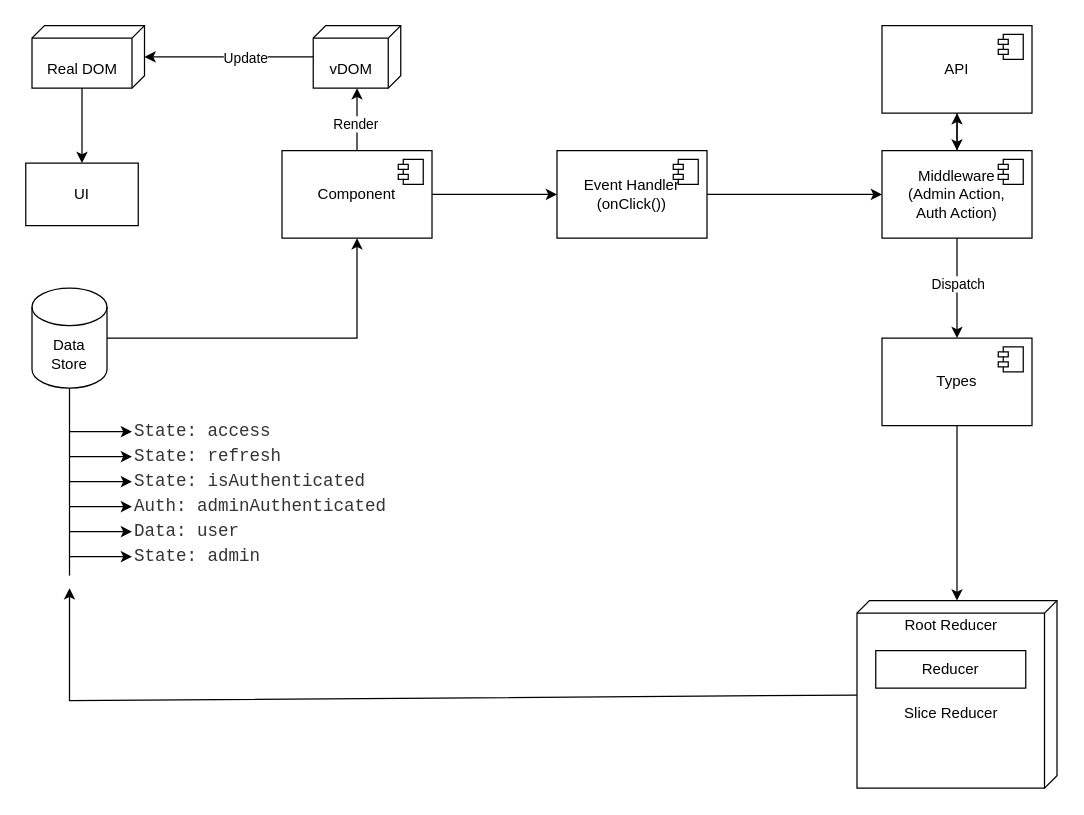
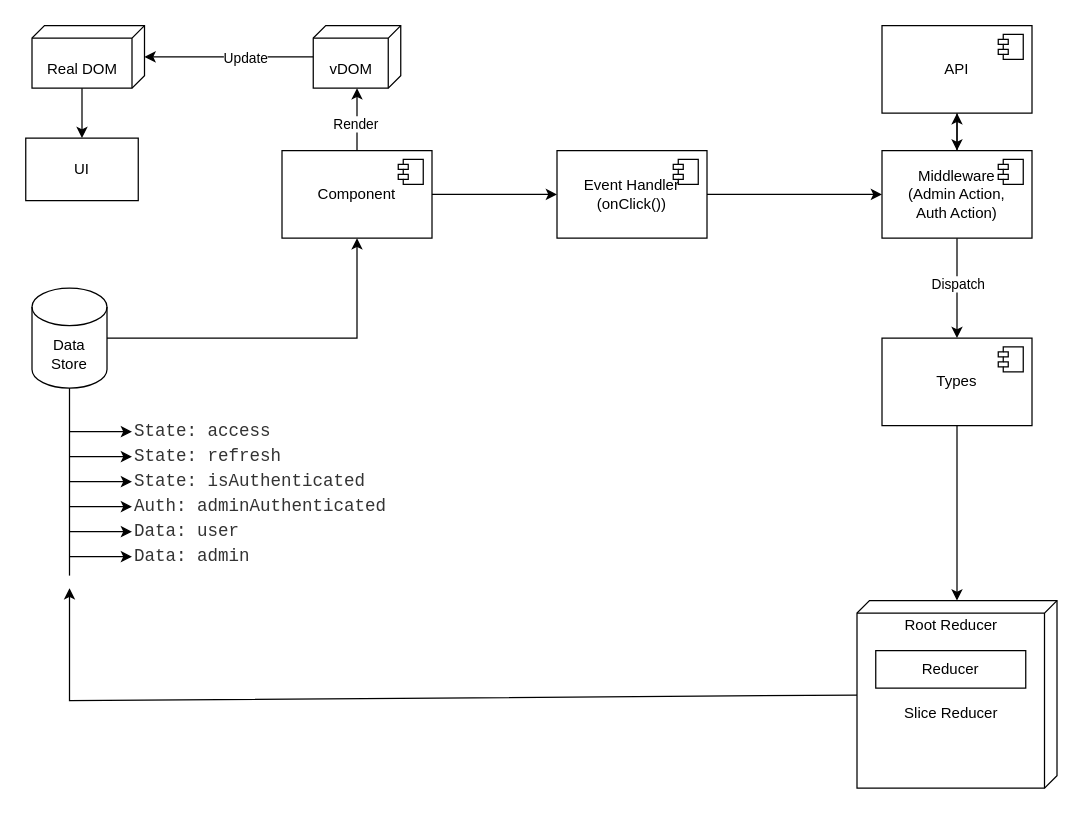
  <mxCell id="0" />
  <mxCell id="1" parent="0" />
  <mxCell id="2" value="" style="verticalAlign=top;align=left;spacingTop=8;spacingLeft=2;spacingRight=12;shape=cube;size=10;direction=south;fontStyle=4;html=1;whiteSpace=wrap;" vertex="1" parent="1"><mxGeometry x="685" y="480" width="160" height="150" as="geometry" /></mxCell>
  <mxCell id="3" style="edgeStyle=orthogonalEdgeStyle;rounded=0;orthogonalLoop=1;jettySize=auto;html=1;" edge="1" parent="1" source="4" target="32"><mxGeometry relative="1" as="geometry"><mxPoint x="285" y="180" as="targetPoint" /></mxGeometry></mxCell>
  <mxCell id="4" value="Data&lt;br&gt;Store" style="shape=cylinder3;whiteSpace=wrap;html=1;boundedLbl=1;backgroundOutline=1;size=15;" vertex="1" parent="1"><mxGeometry x="25" y="230" width="60" height="80" as="geometry" /></mxCell>
  <mxCell id="5" value="" style="endArrow=none;html=1;rounded=0;" edge="1" parent="1" target="4"><mxGeometry width="50" height="50" relative="1" as="geometry"><mxPoint x="55" y="460" as="sourcePoint" /><mxPoint x="395" y="310" as="targetPoint" /></mxGeometry></mxCell>
  <mxCell id="6" value="" style="endArrow=classic;html=1;rounded=0;" edge="1" parent="1"><mxGeometry width="50" height="50" relative="1" as="geometry"><mxPoint x="55" y="344.8" as="sourcePoint" /><mxPoint x="105" y="344.8" as="targetPoint" /></mxGeometry></mxCell>
  <mxCell id="7" value="&lt;div style=&quot;color: rgb(51, 51, 51); background-color: rgb(255, 255, 255); font-family: Consolas, &amp;quot;Courier New&amp;quot;, monospace; font-size: 14px; line-height: 19px;&quot;&gt;State: access&lt;/div&gt;" style="text;html=1;align=left;verticalAlign=middle;resizable=0;points=[];autosize=1;strokeColor=none;fillColor=none;" vertex="1" parent="1"><mxGeometry x="105" y="330" width="120" height="30" as="geometry" /></mxCell>
  <mxCell id="8" value="" style="endArrow=classic;html=1;rounded=0;" edge="1" parent="1"><mxGeometry width="50" height="50" relative="1" as="geometry"><mxPoint x="55" y="364.8" as="sourcePoint" /><mxPoint x="105" y="364.8" as="targetPoint" /></mxGeometry></mxCell>
  <mxCell id="9" value="&lt;div style=&quot;color: rgb(51, 51, 51); background-color: rgb(255, 255, 255); font-family: Consolas, &amp;quot;Courier New&amp;quot;, monospace; font-size: 14px; line-height: 19px;&quot;&gt;State: refresh&lt;/div&gt;" style="text;html=1;align=left;verticalAlign=middle;resizable=0;points=[];autosize=1;strokeColor=none;fillColor=none;" vertex="1" parent="1"><mxGeometry x="105" y="350" width="130" height="30" as="geometry" /></mxCell>
  <mxCell id="10" value="" style="endArrow=classic;html=1;rounded=0;" edge="1" parent="1"><mxGeometry width="50" height="50" relative="1" as="geometry"><mxPoint x="55" y="384.8" as="sourcePoint" /><mxPoint x="105" y="384.8" as="targetPoint" /></mxGeometry></mxCell>
  <mxCell id="11" value="&lt;div style=&quot;color: rgb(51, 51, 51); background-color: rgb(255, 255, 255); font-family: Consolas, &amp;quot;Courier New&amp;quot;, monospace; font-size: 14px; line-height: 19px;&quot;&gt;State: isAuthenticated&lt;/div&gt;" style="text;html=1;align=left;verticalAlign=middle;resizable=0;points=[];autosize=1;strokeColor=none;fillColor=none;" vertex="1" parent="1"><mxGeometry x="105" y="370" width="190" height="30" as="geometry" /></mxCell>
  <mxCell id="12" value="" style="endArrow=classic;html=1;rounded=0;" edge="1" parent="1"><mxGeometry width="50" height="50" relative="1" as="geometry"><mxPoint x="55" y="404.8" as="sourcePoint" /><mxPoint x="105" y="404.8" as="targetPoint" /></mxGeometry></mxCell>
  <mxCell id="13" value="&lt;div style=&quot;color: rgb(51, 51, 51); background-color: rgb(255, 255, 255); font-family: Consolas, &amp;quot;Courier New&amp;quot;, monospace; font-size: 14px; line-height: 19px;&quot;&gt;Auth: adminAuthenticated&lt;/div&gt;" style="text;html=1;align=left;verticalAlign=middle;resizable=0;points=[];autosize=1;strokeColor=none;fillColor=none;" vertex="1" parent="1"><mxGeometry x="105" y="390" width="220" height="30" as="geometry" /></mxCell>
  <mxCell id="14" value="" style="endArrow=classic;html=1;rounded=0;" edge="1" parent="1"><mxGeometry width="50" height="50" relative="1" as="geometry"><mxPoint x="55" y="424.8" as="sourcePoint" /><mxPoint x="105" y="424.8" as="targetPoint" /></mxGeometry></mxCell>
  <mxCell id="15" value="" style="endArrow=classic;html=1;rounded=0;" edge="1" parent="1"><mxGeometry width="50" height="50" relative="1" as="geometry"><mxPoint x="55" y="444.8" as="sourcePoint" /><mxPoint x="105" y="444.8" as="targetPoint" /></mxGeometry></mxCell>
  <mxCell id="16" value="Root Reducer" style="text;html=1;align=center;verticalAlign=middle;resizable=0;points=[];autosize=1;strokeColor=none;fillColor=none;" vertex="1" parent="1"><mxGeometry x="710" y="485" width="100" height="30" as="geometry" /></mxCell>
  <mxCell id="17" value="Reducer" style="whiteSpace=wrap;html=1;" vertex="1" parent="1"><mxGeometry x="700" y="520" width="120" height="30" as="geometry" /></mxCell>
  <mxCell id="18" value="Slice Reducer" style="text;html=1;align=center;verticalAlign=middle;resizable=0;points=[];autosize=1;strokeColor=none;fillColor=none;" vertex="1" parent="1"><mxGeometry x="710" y="555" width="100" height="30" as="geometry" /></mxCell>
  <mxCell id="19" value="" style="endArrow=classic;html=1;rounded=0;" edge="1" parent="1" source="2"><mxGeometry width="50" height="50" relative="1" as="geometry"><mxPoint x="662.53" y="550.48" as="sourcePoint" /><mxPoint x="55" y="470" as="targetPoint" /><Array as="points"><mxPoint x="55" y="560" /></Array></mxGeometry></mxCell>
  <mxCell id="20" value="&lt;div style=&quot;color: rgb(51, 51, 51); background-color: rgb(255, 255, 255); font-family: Consolas, &amp;quot;Courier New&amp;quot;, monospace; font-size: 14px; line-height: 19px;&quot;&gt;Data: user&lt;/div&gt;" style="text;html=1;align=left;verticalAlign=middle;resizable=0;points=[];autosize=1;strokeColor=none;fillColor=none;" vertex="1" parent="1"><mxGeometry x="105" y="410" width="110" height="30" as="geometry" /></mxCell>
- <mxCell id="21" value="&lt;div style=&quot;color: rgb(51, 51, 51); background-color: rgb(255, 255, 255); font-family: Consolas, &amp;quot;Courier New&amp;quot;, monospace; font-size: 14px; line-height: 19px;&quot;&gt;State: admin&lt;/div&gt;" style="text;html=1;align=left;verticalAlign=middle;resizable=0;points=[];autosize=1;strokeColor=none;fillColor=none;" vertex="1" parent="1"><mxGeometry x="105" y="430" width="120" height="30" as="geometry" /></mxCell>
+ <mxCell id="21" value="&lt;div style=&quot;color: rgb(51, 51, 51); background-color: rgb(255, 255, 255); font-family: Consolas, &amp;quot;Courier New&amp;quot;, monospace; font-size: 14px; line-height: 19px;&quot;&gt;Data: admin&lt;/div&gt;" style="text;html=1;align=left;verticalAlign=middle;resizable=0;points=[];autosize=1;strokeColor=none;fillColor=none;" vertex="1" parent="1"><mxGeometry x="105" y="430" width="120" height="30" as="geometry" /></mxCell>
  <mxCell id="22" style="edgeStyle=orthogonalEdgeStyle;rounded=0;orthogonalLoop=1;jettySize=auto;html=1;" edge="1" parent="1" source="32" target="24"><mxGeometry relative="1" as="geometry"><mxPoint x="285" y="70" as="targetPoint" /><mxPoint x="285" y="130" as="sourcePoint" /></mxGeometry></mxCell>
  <mxCell id="23" value="Render" style="edgeLabel;html=1;align=center;verticalAlign=middle;resizable=0;points=[];" vertex="1" connectable="0" parent="22"><mxGeometry x="-0.138" y="1" relative="1" as="geometry"><mxPoint x="-1" as="offset" /></mxGeometry></mxCell>
  <mxCell id="24" value="" style="verticalAlign=top;align=left;spacingTop=8;spacingLeft=2;spacingRight=12;shape=cube;size=10;direction=south;fontStyle=4;html=1;whiteSpace=wrap;" vertex="1" parent="1"><mxGeometry x="250" y="20" width="70" height="50" as="geometry" /></mxCell>
  <mxCell id="25" style="edgeStyle=orthogonalEdgeStyle;rounded=0;orthogonalLoop=1;jettySize=auto;html=1;" edge="1" parent="1" source="24" target="28"><mxGeometry relative="1" as="geometry" /></mxCell>
  <mxCell id="26" value="Update" style="edgeLabel;html=1;align=center;verticalAlign=middle;resizable=0;points=[];" vertex="1" connectable="0" parent="25"><mxGeometry x="-0.293" y="-3" relative="1" as="geometry"><mxPoint x="-7" y="3" as="offset" /></mxGeometry></mxCell>
  <mxCell id="27" value="vDOM" style="text;html=1;align=center;verticalAlign=middle;resizable=0;points=[];autosize=1;strokeColor=none;fillColor=none;" vertex="1" parent="1"><mxGeometry x="250" y="40" width="60" height="30" as="geometry" /></mxCell>
  <mxCell id="28" value="" style="verticalAlign=top;align=left;spacingTop=8;spacingLeft=2;spacingRight=12;shape=cube;size=10;direction=south;fontStyle=4;html=1;whiteSpace=wrap;" vertex="1" parent="1"><mxGeometry x="25" y="20" width="90" height="50" as="geometry" /></mxCell>
  <mxCell id="29" style="edgeStyle=orthogonalEdgeStyle;rounded=0;orthogonalLoop=1;jettySize=auto;html=1;" edge="1" parent="1" source="30" target="34"><mxGeometry relative="1" as="geometry" /></mxCell>
  <mxCell id="30" value="Real DOM" style="text;html=1;align=center;verticalAlign=middle;resizable=0;points=[];autosize=1;strokeColor=none;fillColor=none;" vertex="1" parent="1"><mxGeometry x="25" y="40" width="80" height="30" as="geometry" /></mxCell>
  <mxCell id="31" style="edgeStyle=orthogonalEdgeStyle;rounded=0;orthogonalLoop=1;jettySize=auto;html=1;" edge="1" parent="1" source="32" target="36"><mxGeometry relative="1" as="geometry" /></mxCell>
  <mxCell id="32" value="Component" style="html=1;dropTarget=0;whiteSpace=wrap;" vertex="1" parent="1"><mxGeometry x="225" y="120" width="120" height="70" as="geometry" /></mxCell>
  <mxCell id="33" value="" style="shape=module;jettyWidth=8;jettyHeight=4;" vertex="1" parent="32"><mxGeometry x="1" width="20" height="20" relative="1" as="geometry"><mxPoint x="-27" y="7" as="offset" /></mxGeometry></mxCell>
- <mxCell id="34" value="UI" style="html=1;whiteSpace=wrap;" vertex="1" parent="1"><mxGeometry x="20" y="130" width="90" height="50" as="geometry" /></mxCell>
+ <mxCell id="34" value="UI" style="html=1;whiteSpace=wrap;" vertex="1" parent="1"><mxGeometry x="20" y="110" width="90" height="50" as="geometry" /></mxCell>
  <mxCell id="35" style="edgeStyle=orthogonalEdgeStyle;rounded=0;orthogonalLoop=1;jettySize=auto;html=1;" edge="1" parent="1" source="36" target="41"><mxGeometry relative="1" as="geometry" /></mxCell>
  <mxCell id="36" value="Event Handler&lt;br&gt;(onClick())" style="html=1;dropTarget=0;whiteSpace=wrap;" vertex="1" parent="1"><mxGeometry x="445" y="120" width="120" height="70" as="geometry" /></mxCell>
  <mxCell id="37" value="" style="shape=module;jettyWidth=8;jettyHeight=4;" vertex="1" parent="36"><mxGeometry x="1" width="20" height="20" relative="1" as="geometry"><mxPoint x="-27" y="7" as="offset" /></mxGeometry></mxCell>
  <mxCell id="38" style="edgeStyle=orthogonalEdgeStyle;rounded=0;orthogonalLoop=1;jettySize=auto;html=1;" edge="1" parent="1" source="41" target="44"><mxGeometry relative="1" as="geometry"><mxPoint x="765" as="targetPoint" y="30" /></mxGeometry></mxCell>
  <mxCell id="39" style="edgeStyle=orthogonalEdgeStyle;rounded=0;orthogonalLoop=1;jettySize=auto;html=1;" edge="1" parent="1" source="41" target="47"><mxGeometry relative="1" as="geometry"><mxPoint x="765" y="260" as="targetPoint" /></mxGeometry></mxCell>
  <mxCell id="40" value="Dispatch" style="edgeLabel;html=1;align=center;verticalAlign=middle;resizable=0;points=[];" vertex="1" connectable="0" parent="39"><mxGeometry x="-0.2" y="-2" relative="1" as="geometry"><mxPoint x="2" y="4" as="offset" /></mxGeometry></mxCell>
  <mxCell id="41" value="Middleware&lt;br&gt;(Admin Action,&lt;br style=&quot;border-color: var(--border-color);&quot;&gt;Auth Action)" style="html=1;dropTarget=0;whiteSpace=wrap;" vertex="1" parent="1"><mxGeometry x="705" y="120" width="120" height="70" as="geometry" /></mxCell>
  <mxCell id="42" value="" style="shape=module;jettyWidth=8;jettyHeight=4;" vertex="1" parent="41"><mxGeometry x="1" width="20" height="20" relative="1" as="geometry"><mxPoint x="-27" y="7" as="offset" /></mxGeometry></mxCell>
  <mxCell id="43" style="edgeStyle=orthogonalEdgeStyle;rounded=0;orthogonalLoop=1;jettySize=auto;html=1;" edge="1" parent="1" source="44" target="41"><mxGeometry relative="1" as="geometry" /></mxCell>
  <mxCell id="44" value="API" style="html=1;dropTarget=0;whiteSpace=wrap;" vertex="1" parent="1"><mxGeometry x="705" y="20" width="120" height="70" as="geometry" /></mxCell>
  <mxCell id="45" value="" style="shape=module;jettyWidth=8;jettyHeight=4;" vertex="1" parent="44"><mxGeometry x="1" width="20" height="20" relative="1" as="geometry"><mxPoint x="-27" y="7" as="offset" /></mxGeometry></mxCell>
  <mxCell id="46" style="edgeStyle=orthogonalEdgeStyle;rounded=0;orthogonalLoop=1;jettySize=auto;html=1;" edge="1" parent="1" source="47" target="2"><mxGeometry relative="1" as="geometry" /></mxCell>
  <mxCell id="47" value="Types" style="html=1;dropTarget=0;whiteSpace=wrap;" vertex="1" parent="1"><mxGeometry x="705" y="270" width="120" height="70" as="geometry" /></mxCell>
  <mxCell id="48" value="" style="shape=module;jettyWidth=8;jettyHeight=4;" vertex="1" parent="47"><mxGeometry x="1" width="20" height="20" relative="1" as="geometry"><mxPoint x="-27" y="7" as="offset" /></mxGeometry></mxCell>
